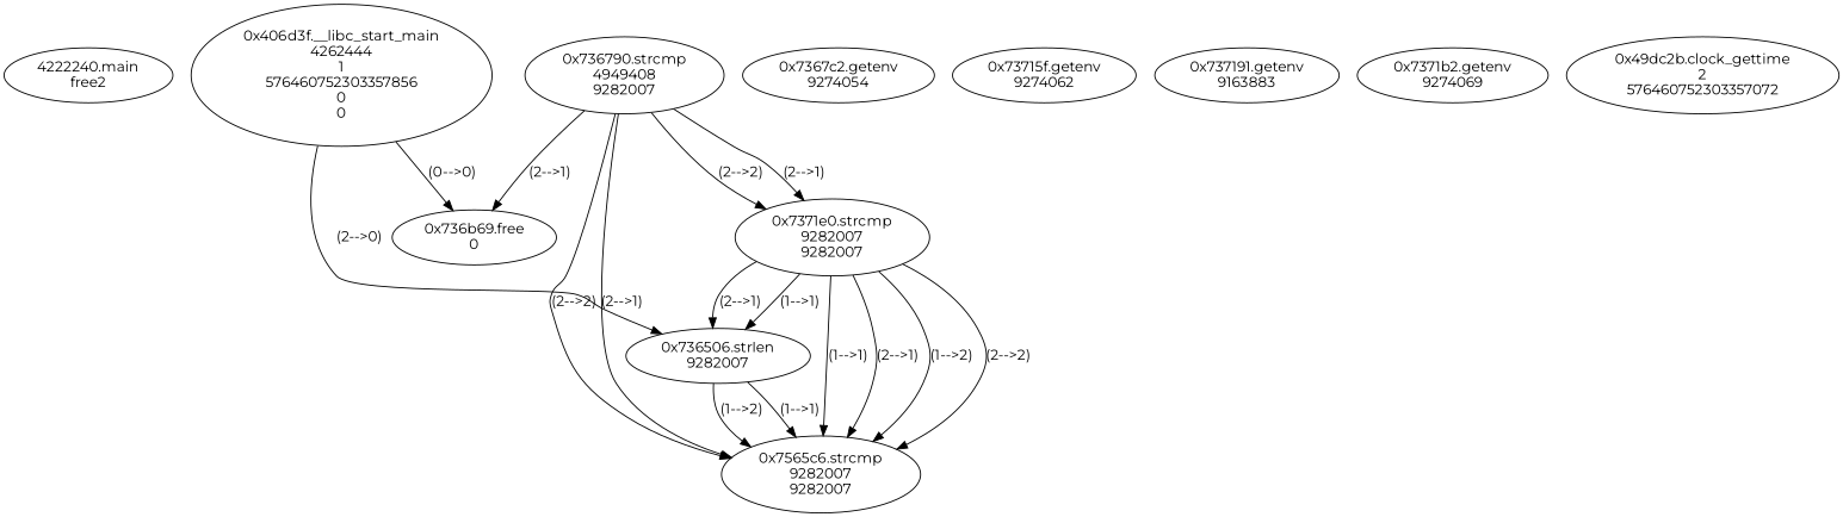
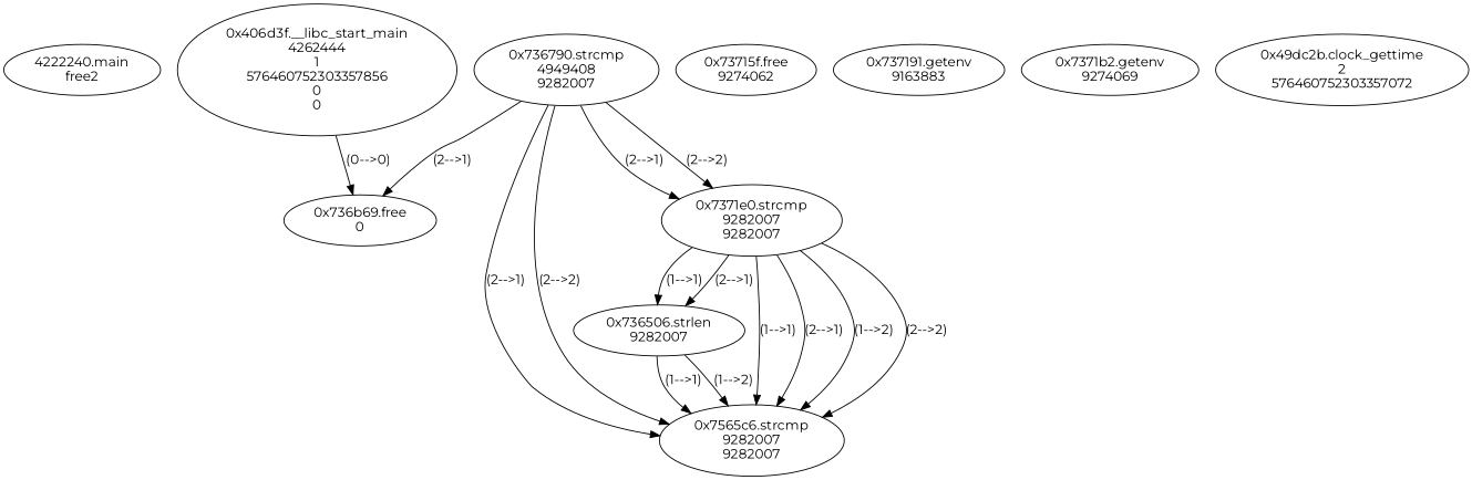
  digraph {
    fontname=Montserrat
    node [fontname=Montserrat]
    edge [fontname=Montserrat]
    n1 [label="4222240.main\nfree2"]
    n2 [label="0x406d3f.__libc_start_main\n4262444\n1\n576460752303357856\n0\n0"]
    n3 [label="0x736506.strlen\n9282007"]
    n4 [label="0x736b69.free\n0"]
    n5 [label="0x7565c6.strcmp\n9282007\n9282007"]
    n6 [label="0x736790.strcmp\n4949408\n9282007"]
    n7 [label="0x7371e0.strcmp\n9282007\n9282007"]
-   n8 [label="0x7367c2.getenv\n9274054"]
-   n9 [label="0x73715f.getenv\n9274062"]
+   n9 [label="0x73715f.free\n9274062"]
    n10 [label="0x737191.getenv\n9163883"]
    n11 [label="0x7371b2.getenv\n9274069"]
    n12 [label="0x49dc2b.clock_gettime\n2\n576460752303357072"]
-   n2 -> n3 [label="(2-->0)"]
    n2 -> n4 [label="(0-->0)"]
    n3 -> n5 [label="(1-->1)"]
    n3 -> n5 [label="(1-->2)"]
    n6 -> n4 [label="(2-->1)"]
    n6 -> n5 [label="(2-->1)"]
    n6 -> n5 [label="(2-->2)"]
    n6 -> n7 [label="(2-->1)"]
    n6 -> n7 [label="(2-->2)"]
    n7 -> n3 [label="(1-->1)"]
    n7 -> n3 [label="(2-->1)"]
    n7 -> n5 [label="(1-->1)"]
    n7 -> n5 [label="(2-->1)"]
    n7 -> n5 [label="(1-->2)"]
    n7 -> n5 [label="(2-->2)"]
  }
